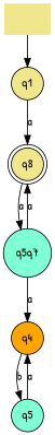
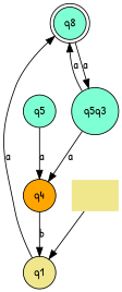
  digraph {
    fontname="Patrick Hand"
    rankdir=TB
    node [fillcolor=aquamarine fontname="Patrick Hand" shape=circle style=filled]
    edge [fontname="Patrick Hand"]
-   q8 [fillcolor=khaki shape=doublecircle]
-   q5q7
+   q8 [shape=doublecircle]
+   q5q7 [label=q5q3]
    q4 [fillcolor=orange]
    "" [fillcolor=khaki shape=none]
    q1 [fillcolor=khaki]
    q5
    q8 -> q5q7 [label=a]
    q5q7 -> q8 [label=a]
    q5q7 -> q4 [label=a]
-   q4 -> q5 [label=b]
+   q4 -> q1 [label=b]
    "" -> q1
    q1 -> q8 [label=a]
    q5 -> q4 [label=a]
  }
